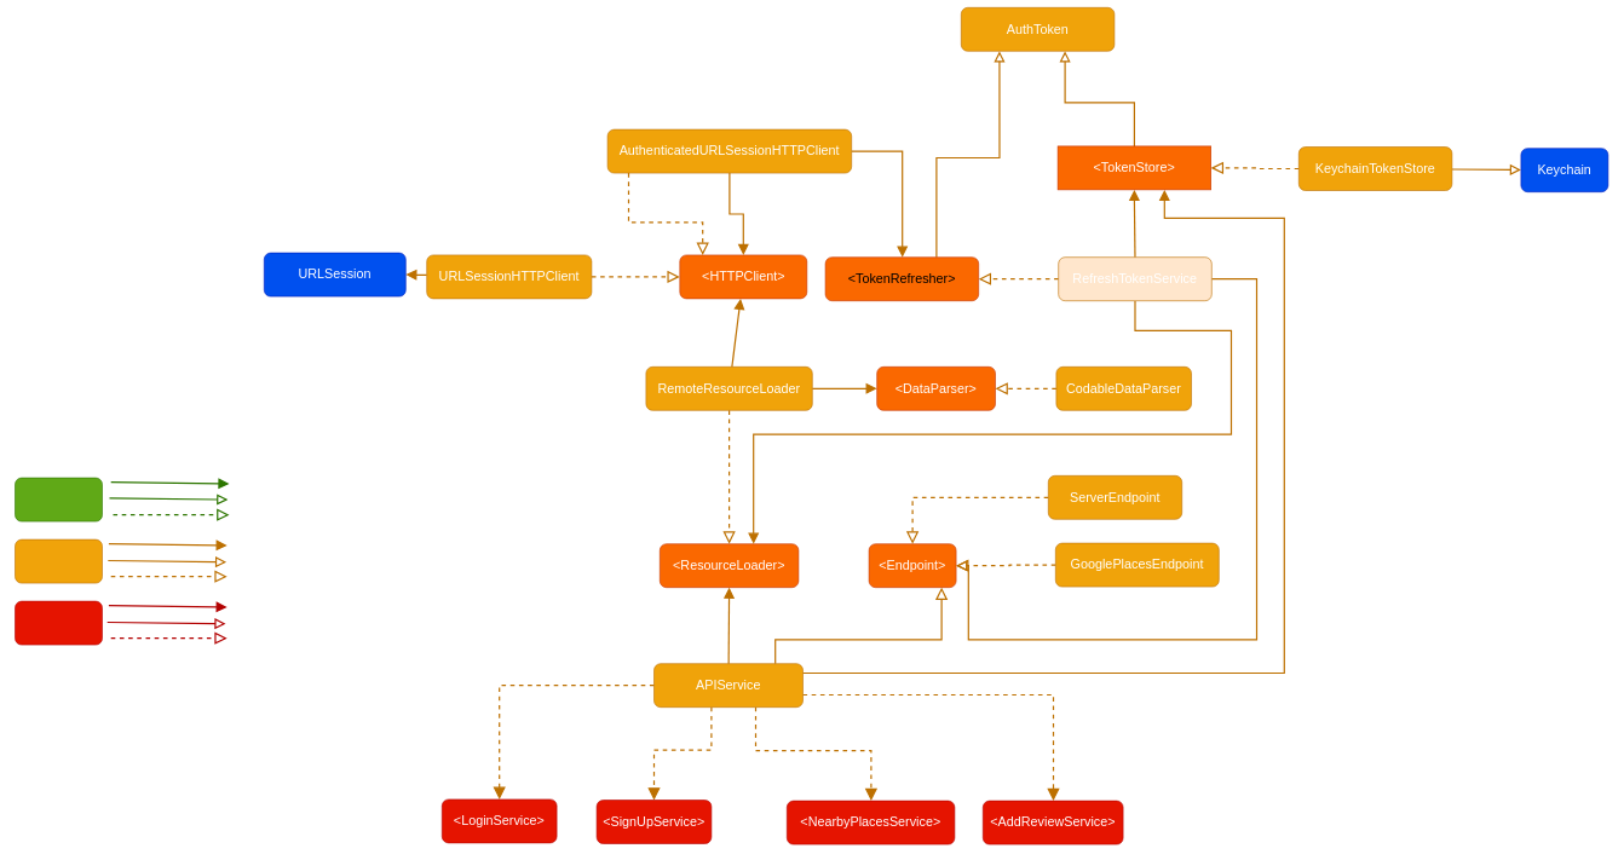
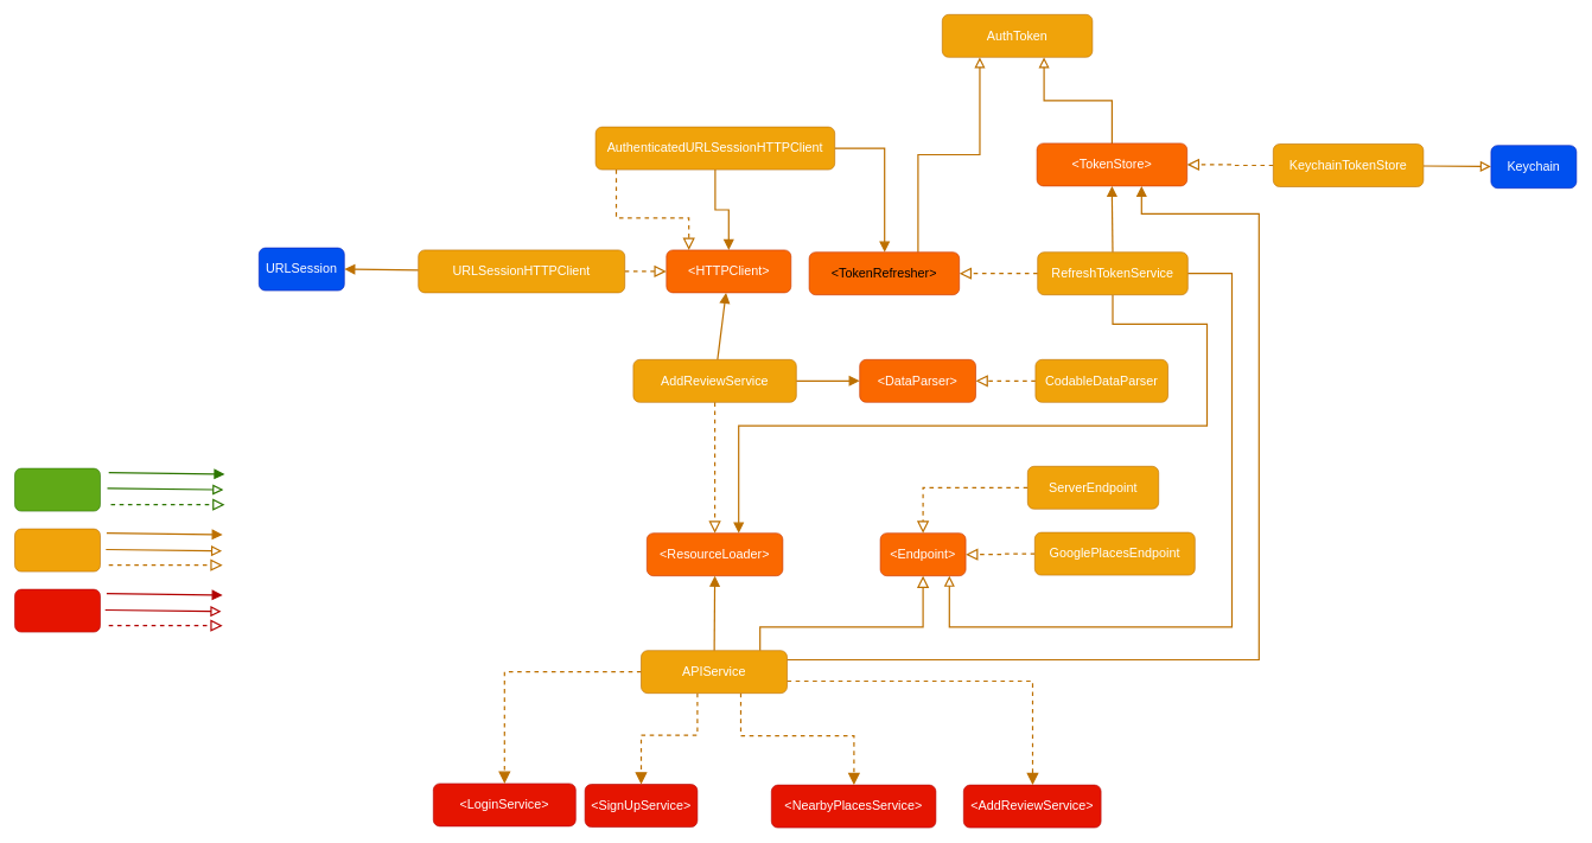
  <mxCell id="0" />
  <mxCell id="1" parent="0" />
  <mxCell id="2" value="" style="rounded=1;whiteSpace=wrap;html=1;fillColor=#60a917;fontColor=#ffffff;strokeColor=#2D7600;align=center;fontSize=18;" parent="1" vertex="1"><mxGeometry x="20" y="658" width="120" height="60" as="geometry" /></mxCell>
  <mxCell id="3" value="" style="rounded=1;whiteSpace=wrap;html=1;fillColor=#e51400;fontColor=#ffffff;strokeColor=#B20000;align=center;fontSize=18;" parent="1" vertex="1"><mxGeometry x="20" y="828" width="120" height="60" as="geometry" /></mxCell>
  <mxCell id="4" value="" style="rounded=1;whiteSpace=wrap;html=1;fillColor=#f0a30a;fontColor=#FFFFFF;strokeColor=#BD7000;fontSize=18;align=center;" parent="1" vertex="1"><mxGeometry x="20" y="743" width="120" height="60" as="geometry" /></mxCell>
  <mxCell id="5" value="&lt;h2&gt;&lt;font style=&quot;font-weight: normal;&quot; color=&quot;#ffffff&quot;&gt;&amp;lt;ResourceLoader&amp;gt;&lt;/font&gt;&lt;/h2&gt;" style="rounded=1;whiteSpace=wrap;html=1;fillColor=#fa6800;fontColor=#000000;strokeColor=#C73500;" parent="1" vertex="1"><mxGeometry x="908" y="749" width="191" height="60" as="geometry" /></mxCell>
  <mxCell id="6" style="edgeStyle=orthogonalEdgeStyle;shape=connector;rounded=0;orthogonalLoop=1;jettySize=auto;html=1;dashed=1;labelBackgroundColor=default;strokeColor=#BD7000;strokeWidth=2;fontFamily=Helvetica;fontSize=11;fontColor=default;endArrow=block;endFill=0;endSize=12;fillColor=#f0a30a;" parent="1" source="9" target="5" edge="1"><mxGeometry relative="1" as="geometry" /></mxCell>
  <mxCell id="7" style="edgeStyle=none;shape=connector;rounded=0;jumpStyle=line;orthogonalLoop=1;jettySize=auto;html=1;labelBackgroundColor=default;strokeColor=#BD7000;strokeWidth=2;fontFamily=Helvetica;fontSize=11;fontColor=default;endArrow=block;endFill=1;endSize=10;fillColor=#f0a30a;" parent="1" source="9" target="10" edge="1"><mxGeometry relative="1" as="geometry" /></mxCell>
  <mxCell id="8" style="edgeStyle=none;shape=connector;rounded=0;jumpStyle=line;orthogonalLoop=1;jettySize=auto;html=1;labelBackgroundColor=default;strokeColor=#BD7000;strokeWidth=2;fontFamily=Helvetica;fontSize=11;fontColor=default;endArrow=block;endFill=1;endSize=10;fillColor=#f0a30a;" parent="1" source="9" target="15" edge="1"><mxGeometry relative="1" as="geometry" /></mxCell>
- <mxCell id="9" value="RemoteResourceLoader" style="rounded=1;whiteSpace=wrap;html=1;fillColor=#f0a30a;fontColor=#FFFFFF;strokeColor=#BD7000;fontSize=18;" parent="1" vertex="1"><mxGeometry x="889" y="505" width="229" height="60" as="geometry" /></mxCell>
+ <mxCell id="9" value="AddReviewService" style="rounded=1;whiteSpace=wrap;html=1;fillColor=#f0a30a;fontColor=#FFFFFF;strokeColor=#BD7000;fontSize=18;" parent="1" vertex="1"><mxGeometry x="889" y="505" width="229" height="60" as="geometry" /></mxCell>
  <mxCell id="10" value="&amp;lt;HTTPClient&amp;gt;" style="rounded=1;whiteSpace=wrap;html=1;fillColor=#fa6800;fontColor=#FFFFFF;strokeColor=#C73500;fontSize=18;align=center;" parent="1" vertex="1"><mxGeometry x="935.5" y="351" width="175" height="60" as="geometry" /></mxCell>
  <mxCell id="11" style="edgeStyle=orthogonalEdgeStyle;shape=connector;rounded=0;orthogonalLoop=1;jettySize=auto;html=1;dashed=1;labelBackgroundColor=default;strokeColor=#BD7000;strokeWidth=2;fontFamily=Helvetica;fontSize=11;fontColor=default;endArrow=block;endFill=0;endSize=12;fillColor=#f0a30a;" parent="1" source="13" target="10" edge="1"><mxGeometry relative="1" as="geometry" /></mxCell>
  <mxCell id="12" style="edgeStyle=none;shape=connector;rounded=0;jumpStyle=line;orthogonalLoop=1;jettySize=auto;html=1;entryX=1;entryY=0.5;entryDx=0;entryDy=0;labelBackgroundColor=default;strokeColor=#BD7000;strokeWidth=2;fontFamily=Helvetica;fontSize=11;fontColor=default;endArrow=block;endFill=1;endSize=10;fillColor=#f0a30a;" parent="1" source="13" target="22" edge="1"><mxGeometry relative="1" as="geometry" /></mxCell>
- <mxCell id="13" value="URLSessionHTTPClient" style="rounded=1;whiteSpace=wrap;html=1;fillColor=#f0a30a;fontColor=#FFFFFF;strokeColor=#BD7000;fontSize=18;align=center;" parent="1" vertex="1"><mxGeometry x="587" y="351" width="227" height="60" as="geometry" /></mxCell>
- <mxCell id="14" value="&amp;lt;Endpoint&amp;gt;" style="rounded=1;whiteSpace=wrap;html=1;fillColor=#fa6800;fontColor=#FFFFFF;strokeColor=#C73500;fontSize=18;align=center;" parent="1" vertex="1"><mxGeometry x="1196" y="749" width="120" height="60" as="geometry" /></mxCell>
+ <mxCell id="13" value="URLSessionHTTPClient" style="rounded=1;whiteSpace=wrap;html=1;fillColor=#f0a30a;fontColor=#FFFFFF;strokeColor=#BD7000;fontSize=18;align=center;" parent="1" vertex="1"><mxGeometry x="587" y="351" width="290" height="60" as="geometry" /></mxCell>
+ <mxCell id="14" value="&amp;lt;Endpoint&amp;gt;" style="rounded=1;whiteSpace=wrap;html=1;fillColor=#fa6800;fontColor=#FFFFFF;strokeColor=#C73500;fontSize=18;align=center;" parent="1" vertex="1"><mxGeometry x="1236" y="749" width="120" height="60" as="geometry" /></mxCell>
  <mxCell id="15" value="&amp;lt;DataParser&amp;gt;" style="rounded=1;whiteSpace=wrap;html=1;fillColor=#fa6800;fontColor=#FFFFFF;strokeColor=#C73500;fontSize=18;align=center;" parent="1" vertex="1"><mxGeometry x="1207" y="505" width="163" height="60" as="geometry" /></mxCell>
  <mxCell id="16" style="edgeStyle=orthogonalEdgeStyle;shape=connector;rounded=0;orthogonalLoop=1;jettySize=auto;html=1;dashed=1;labelBackgroundColor=default;strokeColor=#BD7000;strokeWidth=2;fontFamily=Helvetica;fontSize=11;fontColor=default;endArrow=block;endFill=0;endSize=12;fillColor=#f0a30a;" parent="1" source="17" target="15" edge="1"><mxGeometry relative="1" as="geometry" /></mxCell>
  <mxCell id="17" value="CodableDataParser" style="rounded=1;whiteSpace=wrap;html=1;fillColor=#f0a30a;fontColor=#FFFFFF;strokeColor=#BD7000;fontSize=18;align=center;" parent="1" vertex="1"><mxGeometry x="1454" y="505" width="186" height="60" as="geometry" /></mxCell>
  <mxCell id="18" style="edgeStyle=orthogonalEdgeStyle;shape=connector;rounded=0;orthogonalLoop=1;jettySize=auto;html=1;dashed=1;labelBackgroundColor=default;strokeColor=#BD7000;strokeWidth=2;fontFamily=Helvetica;fontSize=11;fontColor=default;endArrow=block;endFill=0;endSize=12;fillColor=#f0a30a;" parent="1" source="19" target="14" edge="1"><mxGeometry relative="1" as="geometry" /></mxCell>
  <mxCell id="19" value="ServerEndpoint" style="rounded=1;whiteSpace=wrap;html=1;fillColor=#f0a30a;fontColor=#FFFFFF;strokeColor=#BD7000;fontSize=18;align=center;" parent="1" vertex="1"><mxGeometry x="1443" y="655" width="184" height="60" as="geometry" /></mxCell>
  <mxCell id="20" style="edgeStyle=orthogonalEdgeStyle;shape=connector;rounded=0;orthogonalLoop=1;jettySize=auto;html=1;dashed=1;labelBackgroundColor=default;strokeColor=#BD7000;strokeWidth=2;fontFamily=Helvetica;fontSize=11;fontColor=default;endArrow=block;endFill=0;endSize=12;fillColor=#f0a30a;" parent="1" source="21" target="14" edge="1"><mxGeometry relative="1" as="geometry" /></mxCell>
  <mxCell id="21" value="GooglePlacesEndpoint" style="rounded=1;whiteSpace=wrap;html=1;fillColor=#f0a30a;fontColor=#FFFFFF;strokeColor=#BD7000;fontSize=18;align=center;" parent="1" vertex="1"><mxGeometry x="1453" y="748" width="225" height="60" as="geometry" /></mxCell>
- <mxCell id="22" value="URLSession" style="rounded=1;whiteSpace=wrap;html=1;fillColor=#0050ef;fontColor=#ffffff;strokeColor=#001DBC;align=center;fontSize=18;" parent="1" vertex="1"><mxGeometry x="363" y="348" width="195" height="60" as="geometry" /></mxCell>
+ <mxCell id="22" value="URLSession" style="rounded=1;whiteSpace=wrap;html=1;fillColor=#0050ef;fontColor=#ffffff;strokeColor=#001DBC;align=center;fontSize=18;" parent="1" vertex="1"><mxGeometry x="363" y="348" width="120" height="60" as="geometry" /></mxCell>
  <mxCell id="23" value="" style="endArrow=block;dashed=1;endFill=0;endSize=12;html=1;rounded=0;fillColor=#60a917;strokeColor=#2D7600;align=center;strokeWidth=2;edgeStyle=orthogonalEdgeStyle;" parent="1" edge="1"><mxGeometry width="160" relative="1" as="geometry"><mxPoint x="155" y="709.003" as="sourcePoint" /><mxPoint x="315" y="709.003" as="targetPoint" /></mxGeometry></mxCell>
  <mxCell id="24" value="" style="endArrow=block;html=1;rounded=0;jumpStyle=line;fillColor=#60a917;strokeColor=#2D7600;align=center;strokeWidth=2;endFill=1;endSize=10;" parent="1" edge="1"><mxGeometry width="50" height="50" relative="1" as="geometry"><mxPoint x="152" y="664.003" as="sourcePoint" /><mxPoint x="315" y="666.007" as="targetPoint" /></mxGeometry></mxCell>
  <mxCell id="25" value="" style="endArrow=block;dashed=1;endFill=0;endSize=12;html=1;rounded=0;fillColor=#f0a30a;strokeColor=#BD7000;align=center;strokeWidth=2;edgeStyle=orthogonalEdgeStyle;" parent="1" edge="1"><mxGeometry width="160" relative="1" as="geometry"><mxPoint x="152" y="794.003" as="sourcePoint" /><mxPoint x="312" y="794.003" as="targetPoint" /></mxGeometry></mxCell>
  <mxCell id="26" value="" style="endArrow=block;html=1;rounded=0;jumpStyle=line;fillColor=#f0a30a;strokeColor=#BD7000;align=center;strokeWidth=2;endFill=1;endSize=10;" parent="1" edge="1"><mxGeometry width="50" height="50" relative="1" as="geometry"><mxPoint x="149" y="749.003" as="sourcePoint" /><mxPoint x="312" y="751.007" as="targetPoint" /></mxGeometry></mxCell>
  <mxCell id="27" value="" style="endArrow=block;dashed=1;endFill=0;endSize=12;html=1;rounded=0;fillColor=#e51400;strokeColor=#B20000;align=center;strokeWidth=2;edgeStyle=orthogonalEdgeStyle;" parent="1" edge="1"><mxGeometry width="160" relative="1" as="geometry"><mxPoint x="152" y="879.003" as="sourcePoint" /><mxPoint x="312" y="879.003" as="targetPoint" /></mxGeometry></mxCell>
  <mxCell id="28" value="" style="endArrow=block;html=1;rounded=0;jumpStyle=line;fillColor=#e51400;strokeColor=#B20000;align=center;strokeWidth=2;endFill=1;endSize=10;" parent="1" edge="1"><mxGeometry width="50" height="50" relative="1" as="geometry"><mxPoint x="149" y="834.003" as="sourcePoint" /><mxPoint x="312" y="836.007" as="targetPoint" /></mxGeometry></mxCell>
- <mxCell id="29" value="&amp;lt;LoginService&amp;gt;" style="rounded=1;whiteSpace=wrap;html=1;fillColor=#e51400;fontColor=#ffffff;strokeColor=#B20000;fontSize=18;align=center;" parent="1" vertex="1"><mxGeometry x="608" y="1101" width="158" height="60" as="geometry" /></mxCell>
+ <mxCell id="29" value="&amp;lt;LoginService&amp;gt;" style="rounded=1;whiteSpace=wrap;html=1;fillColor=#e51400;fontColor=#ffffff;strokeColor=#B20000;fontSize=18;align=center;" parent="1" vertex="1"><mxGeometry x="608" y="1101" width="200" height="60" as="geometry" /></mxCell>
  <mxCell id="30" value="&amp;lt;SignUpService&amp;gt;" style="rounded=1;whiteSpace=wrap;html=1;fillColor=#e51400;fontColor=#ffffff;strokeColor=#B20000;fontSize=18;align=center;" parent="1" vertex="1"><mxGeometry x="821" y="1102" width="158" height="60" as="geometry" /></mxCell>
  <mxCell id="31" value="&amp;lt;NearbyPlacesService&amp;gt;" style="rounded=1;whiteSpace=wrap;html=1;fillColor=#e51400;fontColor=#ffffff;strokeColor=#B20000;fontSize=18;align=center;" parent="1" vertex="1"><mxGeometry x="1083" y="1103" width="231" height="60" as="geometry" /></mxCell>
  <mxCell id="32" value="&amp;lt;AddReviewService&amp;gt;" style="rounded=1;whiteSpace=wrap;html=1;fillColor=#e51400;fontColor=#ffffff;strokeColor=#B20000;fontSize=18;align=center;" parent="1" vertex="1"><mxGeometry x="1353" y="1103" width="193" height="60" as="geometry" /></mxCell>
  <mxCell id="33" style="edgeStyle=orthogonalEdgeStyle;shape=connector;rounded=0;orthogonalLoop=1;jettySize=auto;html=1;dashed=1;labelBackgroundColor=default;strokeColor=#BD7000;strokeWidth=2;fontFamily=Helvetica;fontSize=11;fontColor=default;endArrow=block;endFill=1;endSize=12;fillColor=#f0a30a;" parent="1" source="40" target="29" edge="1"><mxGeometry relative="1" as="geometry" /></mxCell>
  <mxCell id="34" style="edgeStyle=orthogonalEdgeStyle;shape=connector;rounded=0;orthogonalLoop=1;jettySize=auto;html=1;dashed=1;labelBackgroundColor=default;strokeColor=#BD7000;strokeWidth=2;fontFamily=Helvetica;fontSize=11;fontColor=default;endArrow=block;endFill=1;endSize=12;fillColor=#f0a30a;" parent="1" source="40" target="30" edge="1"><mxGeometry relative="1" as="geometry"><Array as="points"><mxPoint x="979" y="1033" /><mxPoint x="900" y="1033" /></Array></mxGeometry></mxCell>
  <mxCell id="35" style="edgeStyle=orthogonalEdgeStyle;shape=connector;rounded=0;orthogonalLoop=1;jettySize=auto;html=1;dashed=1;labelBackgroundColor=default;strokeColor=#BD7000;strokeWidth=2;fontFamily=Helvetica;fontSize=11;fontColor=default;endArrow=block;endFill=1;endSize=12;fillColor=#f0a30a;" parent="1" source="40" target="31" edge="1"><mxGeometry relative="1" as="geometry"><Array as="points"><mxPoint x="1040" y="1034" /><mxPoint x="1199" y="1034" /></Array></mxGeometry></mxCell>
  <mxCell id="36" style="edgeStyle=orthogonalEdgeStyle;shape=connector;rounded=0;orthogonalLoop=1;jettySize=auto;html=1;dashed=1;labelBackgroundColor=default;strokeColor=#BD7000;strokeWidth=2;fontFamily=Helvetica;fontSize=11;fontColor=default;endArrow=block;endFill=1;endSize=12;fillColor=#f0a30a;" parent="1" source="40" target="32" edge="1"><mxGeometry relative="1" as="geometry"><Array as="points"><mxPoint x="1450" y="957" /></Array></mxGeometry></mxCell>
  <mxCell id="37" style="edgeStyle=none;shape=connector;rounded=0;jumpStyle=line;orthogonalLoop=1;jettySize=auto;html=1;entryX=0.5;entryY=1;entryDx=0;entryDy=0;labelBackgroundColor=default;strokeColor=#BD7000;strokeWidth=2;fontFamily=Helvetica;fontSize=11;fontColor=default;endArrow=block;endFill=1;endSize=10;fillColor=#f0a30a;" parent="1" source="40" target="5" edge="1"><mxGeometry relative="1" as="geometry" /></mxCell>
  <mxCell id="38" style="edgeStyle=orthogonalEdgeStyle;shape=connector;rounded=0;jumpStyle=line;jumpSize=0;orthogonalLoop=1;jettySize=auto;html=1;labelBackgroundColor=default;strokeColor=#BD7000;strokeWidth=2;fontFamily=Helvetica;fontSize=11;fontColor=default;endArrow=block;endFill=0;startSize=0;endSize=12;fillColor=#f0a30a;" parent="1" source="40" target="14" edge="1"><mxGeometry relative="1" as="geometry"><Array as="points"><mxPoint x="1067" y="881" /><mxPoint x="1296" y="881" /></Array></mxGeometry></mxCell>
  <mxCell id="39" style="edgeStyle=orthogonalEdgeStyle;shape=connector;rounded=0;jumpStyle=line;orthogonalLoop=1;jettySize=auto;html=1;labelBackgroundColor=default;strokeColor=#BD7000;strokeWidth=2;fontFamily=Helvetica;fontSize=11;fontColor=default;endArrow=block;endFill=1;endSize=10;fillColor=#f0a30a;" edge="1" parent="1" source="40" target="56"><mxGeometry relative="1" as="geometry"><Array as="points"><mxPoint x="1768" y="927" /><mxPoint x="1768" y="300" /><mxPoint x="1603" y="300" /></Array></mxGeometry></mxCell>
  <mxCell id="40" value="APIService" style="rounded=1;whiteSpace=wrap;html=1;fillColor=#f0a30a;fontColor=#FFFFFF;strokeColor=#BD7000;fontSize=18;align=center;" parent="1" vertex="1"><mxGeometry x="900" y="914" width="205" height="60" as="geometry" /></mxCell>
  <mxCell id="41" value="" style="endArrow=block;html=1;rounded=0;jumpStyle=line;fillColor=#60a917;strokeColor=#2D7600;align=center;strokeWidth=2;endFill=0;endSize=10;" parent="1" edge="1"><mxGeometry width="50" height="50" relative="1" as="geometry"><mxPoint x="150" y="686.003" as="sourcePoint" /><mxPoint x="313" y="688.007" as="targetPoint" /></mxGeometry></mxCell>
  <mxCell id="42" value="" style="endArrow=block;html=1;rounded=0;jumpStyle=line;fillColor=#f0a30a;strokeColor=#BD7000;align=center;strokeWidth=2;endFill=0;endSize=10;" parent="1" edge="1"><mxGeometry width="50" height="50" relative="1" as="geometry"><mxPoint x="148" y="772.003" as="sourcePoint" /><mxPoint x="311" y="774.007" as="targetPoint" /></mxGeometry></mxCell>
  <mxCell id="43" value="" style="endArrow=block;html=1;rounded=0;jumpStyle=line;fillColor=#e51400;strokeColor=#B20000;align=center;strokeWidth=2;endFill=0;endSize=10;" parent="1" edge="1"><mxGeometry width="50" height="50" relative="1" as="geometry"><mxPoint x="147" y="857.003" as="sourcePoint" /><mxPoint x="310" y="859.007" as="targetPoint" /></mxGeometry></mxCell>
  <mxCell id="44" style="edgeStyle=orthogonalEdgeStyle;shape=connector;rounded=0;jumpStyle=line;orthogonalLoop=1;jettySize=auto;html=1;labelBackgroundColor=default;strokeColor=#BD7000;strokeWidth=2;fontFamily=Helvetica;fontSize=11;fontColor=default;endArrow=block;endFill=1;endSize=10;fillColor=#f0a30a;" parent="1" source="47" target="10" edge="1"><mxGeometry relative="1" as="geometry" /></mxCell>
  <mxCell id="45" style="edgeStyle=orthogonalEdgeStyle;shape=connector;rounded=0;orthogonalLoop=1;jettySize=auto;html=1;dashed=1;labelBackgroundColor=default;strokeColor=#BD7000;strokeWidth=2;fontFamily=Helvetica;fontSize=11;fontColor=default;endArrow=block;endFill=0;endSize=12;fillColor=#f0a30a;" parent="1" source="47" target="10" edge="1"><mxGeometry relative="1" as="geometry"><Array as="points"><mxPoint x="865" y="306" /><mxPoint x="967" y="306" /></Array></mxGeometry></mxCell>
  <mxCell id="46" style="edgeStyle=orthogonalEdgeStyle;shape=connector;rounded=0;jumpStyle=line;orthogonalLoop=1;jettySize=auto;html=1;labelBackgroundColor=default;strokeColor=#BD7000;strokeWidth=2;fontFamily=Helvetica;fontSize=11;fontColor=default;endArrow=block;endFill=1;endSize=10;fillColor=#f0a30a;" parent="1" source="47" target="49" edge="1"><mxGeometry relative="1" as="geometry"><Array as="points"><mxPoint x="1242" y="208" /></Array></mxGeometry></mxCell>
  <mxCell id="47" value="AuthenticatedURLSessionHTTPClient" style="rounded=1;whiteSpace=wrap;html=1;fillColor=#f0a30a;fontColor=#FFFFFF;strokeColor=#BD7000;fontSize=18;align=center;" parent="1" vertex="1"><mxGeometry x="836" y="178" width="336" height="60" as="geometry" /></mxCell>
  <mxCell id="48" style="edgeStyle=orthogonalEdgeStyle;shape=connector;rounded=0;jumpStyle=line;orthogonalLoop=1;jettySize=auto;html=1;entryX=0.25;entryY=1;entryDx=0;entryDy=0;labelBackgroundColor=default;strokeColor=#BD7000;strokeWidth=2;fontFamily=Helvetica;fontSize=11;fontColor=default;endArrow=block;endFill=0;endSize=10;fillColor=#f0a30a;" edge="1" parent="1" source="49" target="61"><mxGeometry relative="1" as="geometry"><Array as="points"><mxPoint x="1289" y="217" /><mxPoint x="1376" y="217" /></Array></mxGeometry></mxCell>
  <mxCell id="49" value="&amp;lt;TokenRefresher&amp;gt;" style="rounded=1;whiteSpace=wrap;html=1;fillColor=#fa6800;fontColor=default;strokeColor=#C73500;fontSize=18;align=center;" parent="1" vertex="1"><mxGeometry x="1136" y="354" width="211" height="60" as="geometry" /></mxCell>
  <mxCell id="50" style="edgeStyle=orthogonalEdgeStyle;shape=connector;rounded=0;orthogonalLoop=1;jettySize=auto;html=1;dashed=1;labelBackgroundColor=default;strokeColor=#BD7000;strokeWidth=2;fontFamily=Helvetica;fontSize=11;fontColor=default;endArrow=block;endFill=0;endSize=12;fillColor=#f0a30a;" parent="1" source="54" target="49" edge="1"><mxGeometry relative="1" as="geometry" /></mxCell>
  <mxCell id="51" style="edgeStyle=orthogonalEdgeStyle;shape=connector;rounded=0;jumpStyle=line;orthogonalLoop=1;jettySize=auto;html=1;labelBackgroundColor=default;strokeColor=#BD7000;strokeWidth=2;fontFamily=Helvetica;fontSize=11;fontColor=default;endArrow=block;endFill=0;endSize=10;fillColor=#f0a30a;" parent="1" source="54" target="14" edge="1"><mxGeometry relative="1" as="geometry"><Array as="points"><mxPoint x="1730" y="384" /><mxPoint x="1730" y="881" /><mxPoint x="1333" y="881" /></Array></mxGeometry></mxCell>
  <mxCell id="52" style="edgeStyle=orthogonalEdgeStyle;shape=connector;rounded=0;jumpStyle=line;orthogonalLoop=1;jettySize=auto;html=1;labelBackgroundColor=default;strokeColor=#BD7000;strokeWidth=2;fontFamily=Helvetica;fontSize=11;fontColor=default;endArrow=block;endFill=1;endSize=10;fillColor=#f0a30a;" edge="1" parent="1" source="54" target="56"><mxGeometry relative="1" as="geometry" /></mxCell>
  <mxCell id="53" style="edgeStyle=orthogonalEdgeStyle;shape=connector;rounded=0;jumpStyle=line;orthogonalLoop=1;jettySize=auto;html=1;labelBackgroundColor=default;strokeColor=#BD7000;strokeWidth=2;fontFamily=Helvetica;fontSize=11;fontColor=default;endArrow=block;endFill=1;endSize=10;fillColor=#f0a30a;" edge="1" parent="1" source="54" target="5"><mxGeometry relative="1" as="geometry"><Array as="points"><mxPoint x="1563" y="455" /><mxPoint x="1695" y="455" /><mxPoint x="1695" y="598" /><mxPoint x="1037" y="598" /></Array></mxGeometry></mxCell>
- <mxCell id="54" value="RefreshTokenService" style="rounded=1;whiteSpace=wrap;html=1;fillColor=#ffe6cc;fontColor=#FFFFFF;strokeColor=#BD7000;fontSize=18;align=center;" parent="1" vertex="1"><mxGeometry x="1457" y="354" width="211" height="60" as="geometry" /></mxCell>
+ <mxCell id="54" value="RefreshTokenService" style="rounded=1;whiteSpace=wrap;html=1;fillColor=#f0a30a;fontColor=#FFFFFF;strokeColor=#BD7000;fontSize=18;align=center;" parent="1" vertex="1"><mxGeometry x="1457" y="354" width="211" height="60" as="geometry" /></mxCell>
  <mxCell id="55" style="edgeStyle=orthogonalEdgeStyle;shape=connector;rounded=0;jumpStyle=line;orthogonalLoop=1;jettySize=auto;html=1;labelBackgroundColor=default;strokeColor=#BD7000;strokeWidth=2;fontFamily=Helvetica;fontSize=11;fontColor=default;endArrow=block;endFill=0;endSize=10;fillColor=#f0a30a;" edge="1" parent="1" source="56" target="61"><mxGeometry relative="1" as="geometry"><Array as="points"><mxPoint x="1562" y="141" /><mxPoint x="1466" y="141" /></Array></mxGeometry></mxCell>
- <mxCell id="56" value="&amp;lt;TokenStore&amp;gt;" style="whiteSpace=wrap;html=1;fillColor=#fa6800;fontColor=#FFFFFF;strokeColor=#C73500;fontSize=18;align=center;rounded=0;" parent="1" vertex="1"><mxGeometry x="1456" y="201" width="211" height="60" as="geometry" /></mxCell>
+ <mxCell id="56" value="&amp;lt;TokenStore&amp;gt;" style="rounded=1;whiteSpace=wrap;html=1;fillColor=#fa6800;fontColor=#FFFFFF;strokeColor=#C73500;fontSize=18;align=center;" parent="1" vertex="1"><mxGeometry x="1456" y="201" width="211" height="60" as="geometry" /></mxCell>
  <mxCell id="57" style="edgeStyle=orthogonalEdgeStyle;shape=connector;rounded=0;orthogonalLoop=1;jettySize=auto;html=1;dashed=1;labelBackgroundColor=default;strokeColor=#BD7000;strokeWidth=2;fontFamily=Helvetica;fontSize=11;fontColor=default;endArrow=block;endFill=0;endSize=12;fillColor=#f0a30a;" parent="1" source="59" target="56" edge="1"><mxGeometry relative="1" as="geometry" /></mxCell>
  <mxCell id="58" style="edgeStyle=none;shape=connector;rounded=0;jumpStyle=line;orthogonalLoop=1;jettySize=auto;html=1;labelBackgroundColor=default;strokeColor=#BD7000;strokeWidth=2;fontFamily=Helvetica;fontSize=11;fontColor=default;endArrow=block;endFill=0;endSize=10;fillColor=#f0a30a;" parent="1" source="59" target="60" edge="1"><mxGeometry relative="1" as="geometry" /></mxCell>
  <mxCell id="59" value="KeychainTokenStore" style="rounded=1;whiteSpace=wrap;html=1;fillColor=#f0a30a;fontColor=#FFFFFF;strokeColor=#BD7000;fontSize=18;align=center;" parent="1" vertex="1"><mxGeometry x="1788" y="202" width="211" height="60" as="geometry" /></mxCell>
  <mxCell id="60" value="Keychain" style="rounded=1;whiteSpace=wrap;html=1;fillColor=#0050ef;fontColor=#ffffff;strokeColor=#001DBC;align=center;fontSize=18;" parent="1" vertex="1"><mxGeometry x="2094" y="204" width="120" height="60" as="geometry" /></mxCell>
- <mxCell id="61" value="AuthToken" style="rounded=1;whiteSpace=wrap;html=1;fillColor=#f0a30a;fontColor=#FFFFFF;strokeColor=#BD7000;fontSize=18;align=center;" parent="1" vertex="1"><mxGeometry x="1323" y="10" width="211" height="60" as="geometry" /></mxCell>
+ <mxCell id="61" value="AuthToken" style="rounded=1;whiteSpace=wrap;html=1;fillColor=#f0a30a;fontColor=#FFFFFF;strokeColor=#BD7000;fontSize=18;align=center;" parent="1" vertex="1"><mxGeometry x="1323" y="20" width="211" height="60" as="geometry" /></mxCell>
